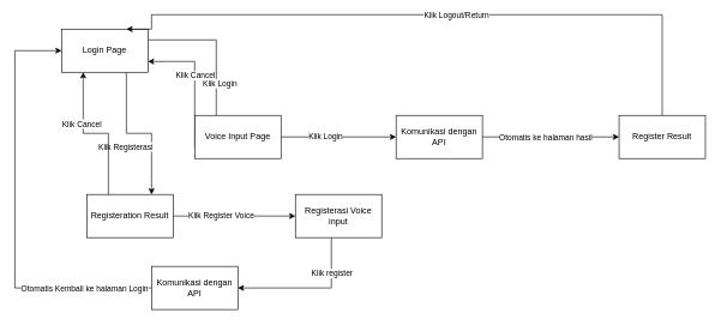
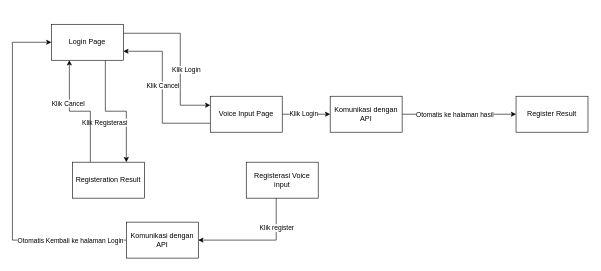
  <mxCell id="0" />
  <mxCell id="1" parent="0" />
  <mxCell id="2" style="edgeStyle=orthogonalEdgeStyle;rounded=0;orthogonalLoop=1;jettySize=auto;html=1;exitX=0.75;exitY=1;exitDx=0;exitDy=0;entryX=0.75;entryY=0;entryDx=0;entryDy=0;" parent="1" source="6" target="11" edge="1"><mxGeometry relative="1" as="geometry" /></mxCell>
  <mxCell id="3" value="Klik Registerasi" style="edgeLabel;html=1;align=center;verticalAlign=middle;resizable=0;points=[];" parent="2" vertex="1" connectable="0"><mxGeometry x="-0.235" y="-2" relative="1" as="geometry"><mxPoint y="25" as="offset" /></mxGeometry></mxCell>
  <mxCell id="4" style="edgeStyle=orthogonalEdgeStyle;rounded=0;orthogonalLoop=1;jettySize=auto;html=1;exitX=1;exitY=0.25;exitDx=0;exitDy=0;entryX=0;entryY=0.25;entryDx=0;entryDy=0;" parent="1" source="6" target="16" edge="1"><mxGeometry relative="1" as="geometry"><Array as="points"><mxPoint x="300" y="55" /><mxPoint x="300" y="175" /></Array></mxGeometry></mxCell>
  <mxCell id="5" value="Klik Login" style="edgeLabel;html=1;align=center;verticalAlign=middle;resizable=0;points=[];" parent="4" vertex="1" connectable="0"><mxGeometry x="-0.478" y="-30" relative="1" as="geometry"><mxPoint x="35" y="30" as="offset" /></mxGeometry></mxCell>
  <mxCell id="6" value="Login Page" style="rounded=0;whiteSpace=wrap;html=1;" parent="1" vertex="1"><mxGeometry x="85" y="40" width="120" height="60" as="geometry" /></mxCell>
- <mxCell id="7" style="edgeStyle=orthogonalEdgeStyle;rounded=0;orthogonalLoop=1;jettySize=auto;html=1;entryX=0;entryY=0.5;entryDx=0;entryDy=0;" parent="1" source="11" target="22" edge="1"><mxGeometry relative="1" as="geometry"><Array as="points"><mxPoint x="290" y="300" /><mxPoint x="290" y="300" /></Array></mxGeometry></mxCell>
- <mxCell id="8" value="Klik Register Voice" style="edgeLabel;html=1;align=center;verticalAlign=middle;resizable=0;points=[];" parent="7" vertex="1" connectable="0"><mxGeometry x="-0.091" y="11" relative="1" as="geometry"><mxPoint x="-11" y="10" as="offset" /></mxGeometry></mxCell>
  <mxCell id="9" style="edgeStyle=orthogonalEdgeStyle;rounded=0;orthogonalLoop=1;jettySize=auto;html=1;exitX=0.25;exitY=0;exitDx=0;exitDy=0;entryX=0.25;entryY=1;entryDx=0;entryDy=0;" parent="1" source="11" target="6" edge="1"><mxGeometry relative="1" as="geometry" /></mxCell>
  <mxCell id="10" value="Klik Cancel" style="edgeLabel;html=1;align=center;verticalAlign=middle;resizable=0;points=[];" parent="9" vertex="1" connectable="0"><mxGeometry x="0.306" y="3" relative="1" as="geometry"><mxPoint as="offset" /></mxGeometry></mxCell>
  <mxCell id="11" value="Registeration Result" style="rounded=0;whiteSpace=wrap;html=1;" parent="1" vertex="1"><mxGeometry x="120" y="270" width="120" height="60" as="geometry" /></mxCell>
  <mxCell id="12" style="edgeStyle=orthogonalEdgeStyle;rounded=0;orthogonalLoop=1;jettySize=auto;html=1;entryX=0;entryY=0.5;entryDx=0;entryDy=0;" parent="1" source="16" target="28" edge="1"><mxGeometry relative="1" as="geometry"><mxPoint x="550" y="190" as="targetPoint" /></mxGeometry></mxCell>
  <mxCell id="13" value="Klik Login" style="edgeLabel;html=1;align=center;verticalAlign=middle;resizable=0;points=[];" parent="12" vertex="1" connectable="0"><mxGeometry x="-0.347" y="2" relative="1" as="geometry"><mxPoint x="9" as="offset" /></mxGeometry></mxCell>
  <mxCell id="14" style="edgeStyle=orthogonalEdgeStyle;rounded=0;orthogonalLoop=1;jettySize=auto;html=1;exitX=0;exitY=0.75;exitDx=0;exitDy=0;entryX=1;entryY=0.75;entryDx=0;entryDy=0;" parent="1" source="16" target="6" edge="1"><mxGeometry relative="1" as="geometry"><Array as="points"><mxPoint x="270" y="205" /><mxPoint x="270" y="85" /></Array></mxGeometry></mxCell>
  <mxCell id="15" value="Klik Cancel" style="edgeLabel;html=1;align=center;verticalAlign=middle;resizable=0;points=[];" parent="14" vertex="1" connectable="0"><mxGeometry x="0.087" relative="1" as="geometry"><mxPoint as="offset" /></mxGeometry></mxCell>
- <mxCell id="16" value="Voice Input Page" style="rounded=0;whiteSpace=wrap;html=1;" parent="1" vertex="1"><mxGeometry x="270" y="160" width="120" height="60" as="geometry" /></mxCell>
- <mxCell id="17" style="edgeStyle=orthogonalEdgeStyle;rounded=0;orthogonalLoop=1;jettySize=auto;html=1;entryX=0.75;entryY=0;entryDx=0;entryDy=0;exitX=0.5;exitY=0;exitDx=0;exitDy=0;" parent="1" source="19" target="6" edge="1"><mxGeometry relative="1" as="geometry"><Array as="points"><mxPoint x="920" y="20" /><mxPoint x="210" y="20" /></Array></mxGeometry></mxCell>
- <mxCell id="18" value="Klik Logout/Return" style="edgeLabel;html=1;align=center;verticalAlign=middle;resizable=0;points=[];" parent="17" vertex="1" connectable="0"><mxGeometry x="-0.057" relative="1" as="geometry"><mxPoint as="offset" /></mxGeometry></mxCell>
+ <mxCell id="16" value="Voice Input Page" style="rounded=0;whiteSpace=wrap;html=1;" parent="1" vertex="1"><mxGeometry x="350" y="160" width="120" height="60" as="geometry" /></mxCell>
  <mxCell id="19" value="Register Result" style="rounded=0;whiteSpace=wrap;html=1;" parent="1" vertex="1"><mxGeometry x="860" y="160" width="120" height="60" as="geometry" /></mxCell>
  <mxCell id="20" style="edgeStyle=orthogonalEdgeStyle;rounded=0;orthogonalLoop=1;jettySize=auto;html=1;entryX=1;entryY=0.5;entryDx=0;entryDy=0;" parent="1" source="22" target="25" edge="1"><mxGeometry relative="1" as="geometry"><Array as="points"><mxPoint x="460" y="400" /></Array><mxPoint x="440" y="440" as="targetPoint" /></mxGeometry></mxCell>
  <mxCell id="21" value="Klik register" style="edgeLabel;html=1;align=center;verticalAlign=middle;resizable=0;points=[];" parent="20" vertex="1" connectable="0"><mxGeometry x="-0.508" relative="1" as="geometry"><mxPoint as="offset" /></mxGeometry></mxCell>
  <mxCell id="22" value="Registerasi Voice input" style="rounded=0;whiteSpace=wrap;html=1;" parent="1" vertex="1"><mxGeometry x="410" y="270" width="120" height="60" as="geometry" /></mxCell>
  <mxCell id="23" style="edgeStyle=orthogonalEdgeStyle;rounded=0;orthogonalLoop=1;jettySize=auto;html=1;entryX=0;entryY=0.5;entryDx=0;entryDy=0;" edge="1" parent="1" source="25" target="6"><mxGeometry relative="1" as="geometry"><Array as="points"><mxPoint x="20" y="400" /><mxPoint x="20" y="70" /></Array></mxGeometry></mxCell>
  <mxCell id="24" value="Otomatis Kembali ke halaman Login" style="edgeLabel;html=1;align=center;verticalAlign=middle;resizable=0;points=[];" vertex="1" connectable="0" parent="23"><mxGeometry x="-0.68" y="3" relative="1" as="geometry"><mxPoint y="-2" as="offset" /></mxGeometry></mxCell>
  <mxCell id="25" value="Komunikasi dengan API" style="rounded=0;whiteSpace=wrap;html=1;" vertex="1" parent="1"><mxGeometry x="210" y="370" width="120" height="60" as="geometry" /></mxCell>
  <mxCell id="26" style="edgeStyle=orthogonalEdgeStyle;rounded=0;orthogonalLoop=1;jettySize=auto;html=1;entryX=0;entryY=0.5;entryDx=0;entryDy=0;" edge="1" parent="1" source="28" target="19"><mxGeometry relative="1" as="geometry" /></mxCell>
  <mxCell id="27" value="Otomatis ke halaman hasil" style="edgeLabel;html=1;align=center;verticalAlign=middle;resizable=0;points=[];" vertex="1" connectable="0" parent="26"><mxGeometry x="-0.229" y="2" relative="1" as="geometry"><mxPoint x="14" y="2" as="offset" /></mxGeometry></mxCell>
  <mxCell id="28" value="Komunikasi dengan API" style="rounded=0;whiteSpace=wrap;html=1;" vertex="1" parent="1"><mxGeometry x="550" y="160" width="120" height="60" as="geometry" /></mxCell>
